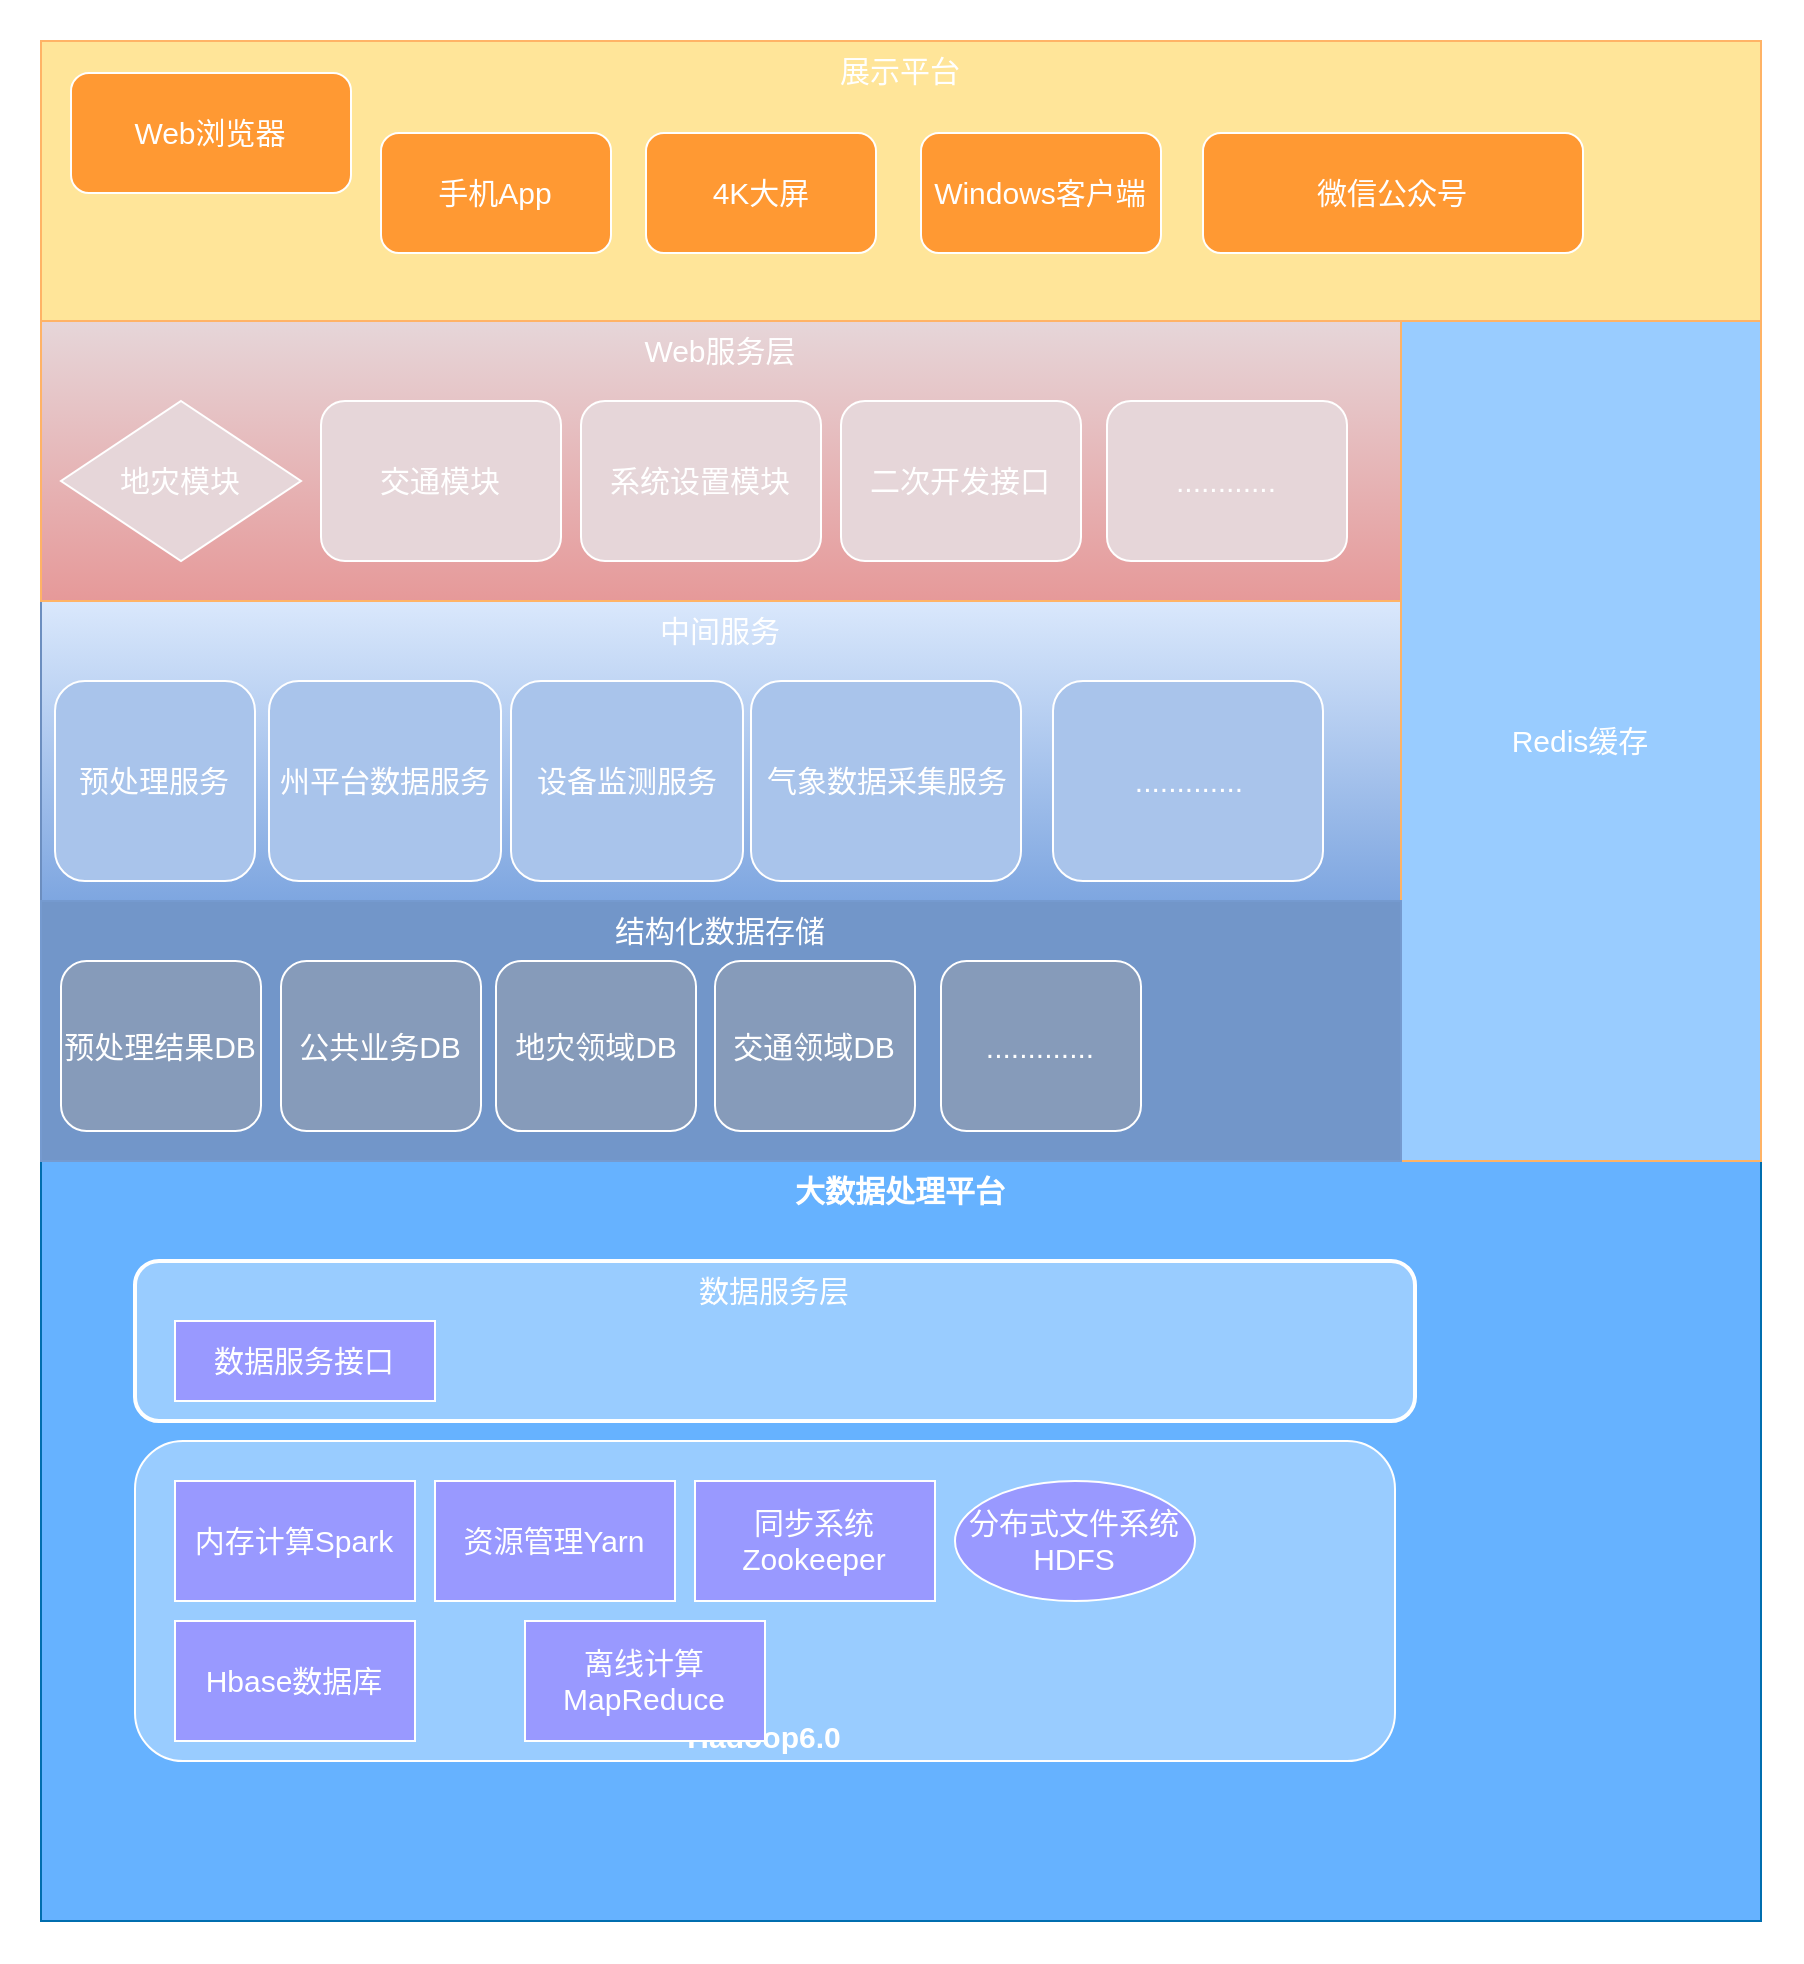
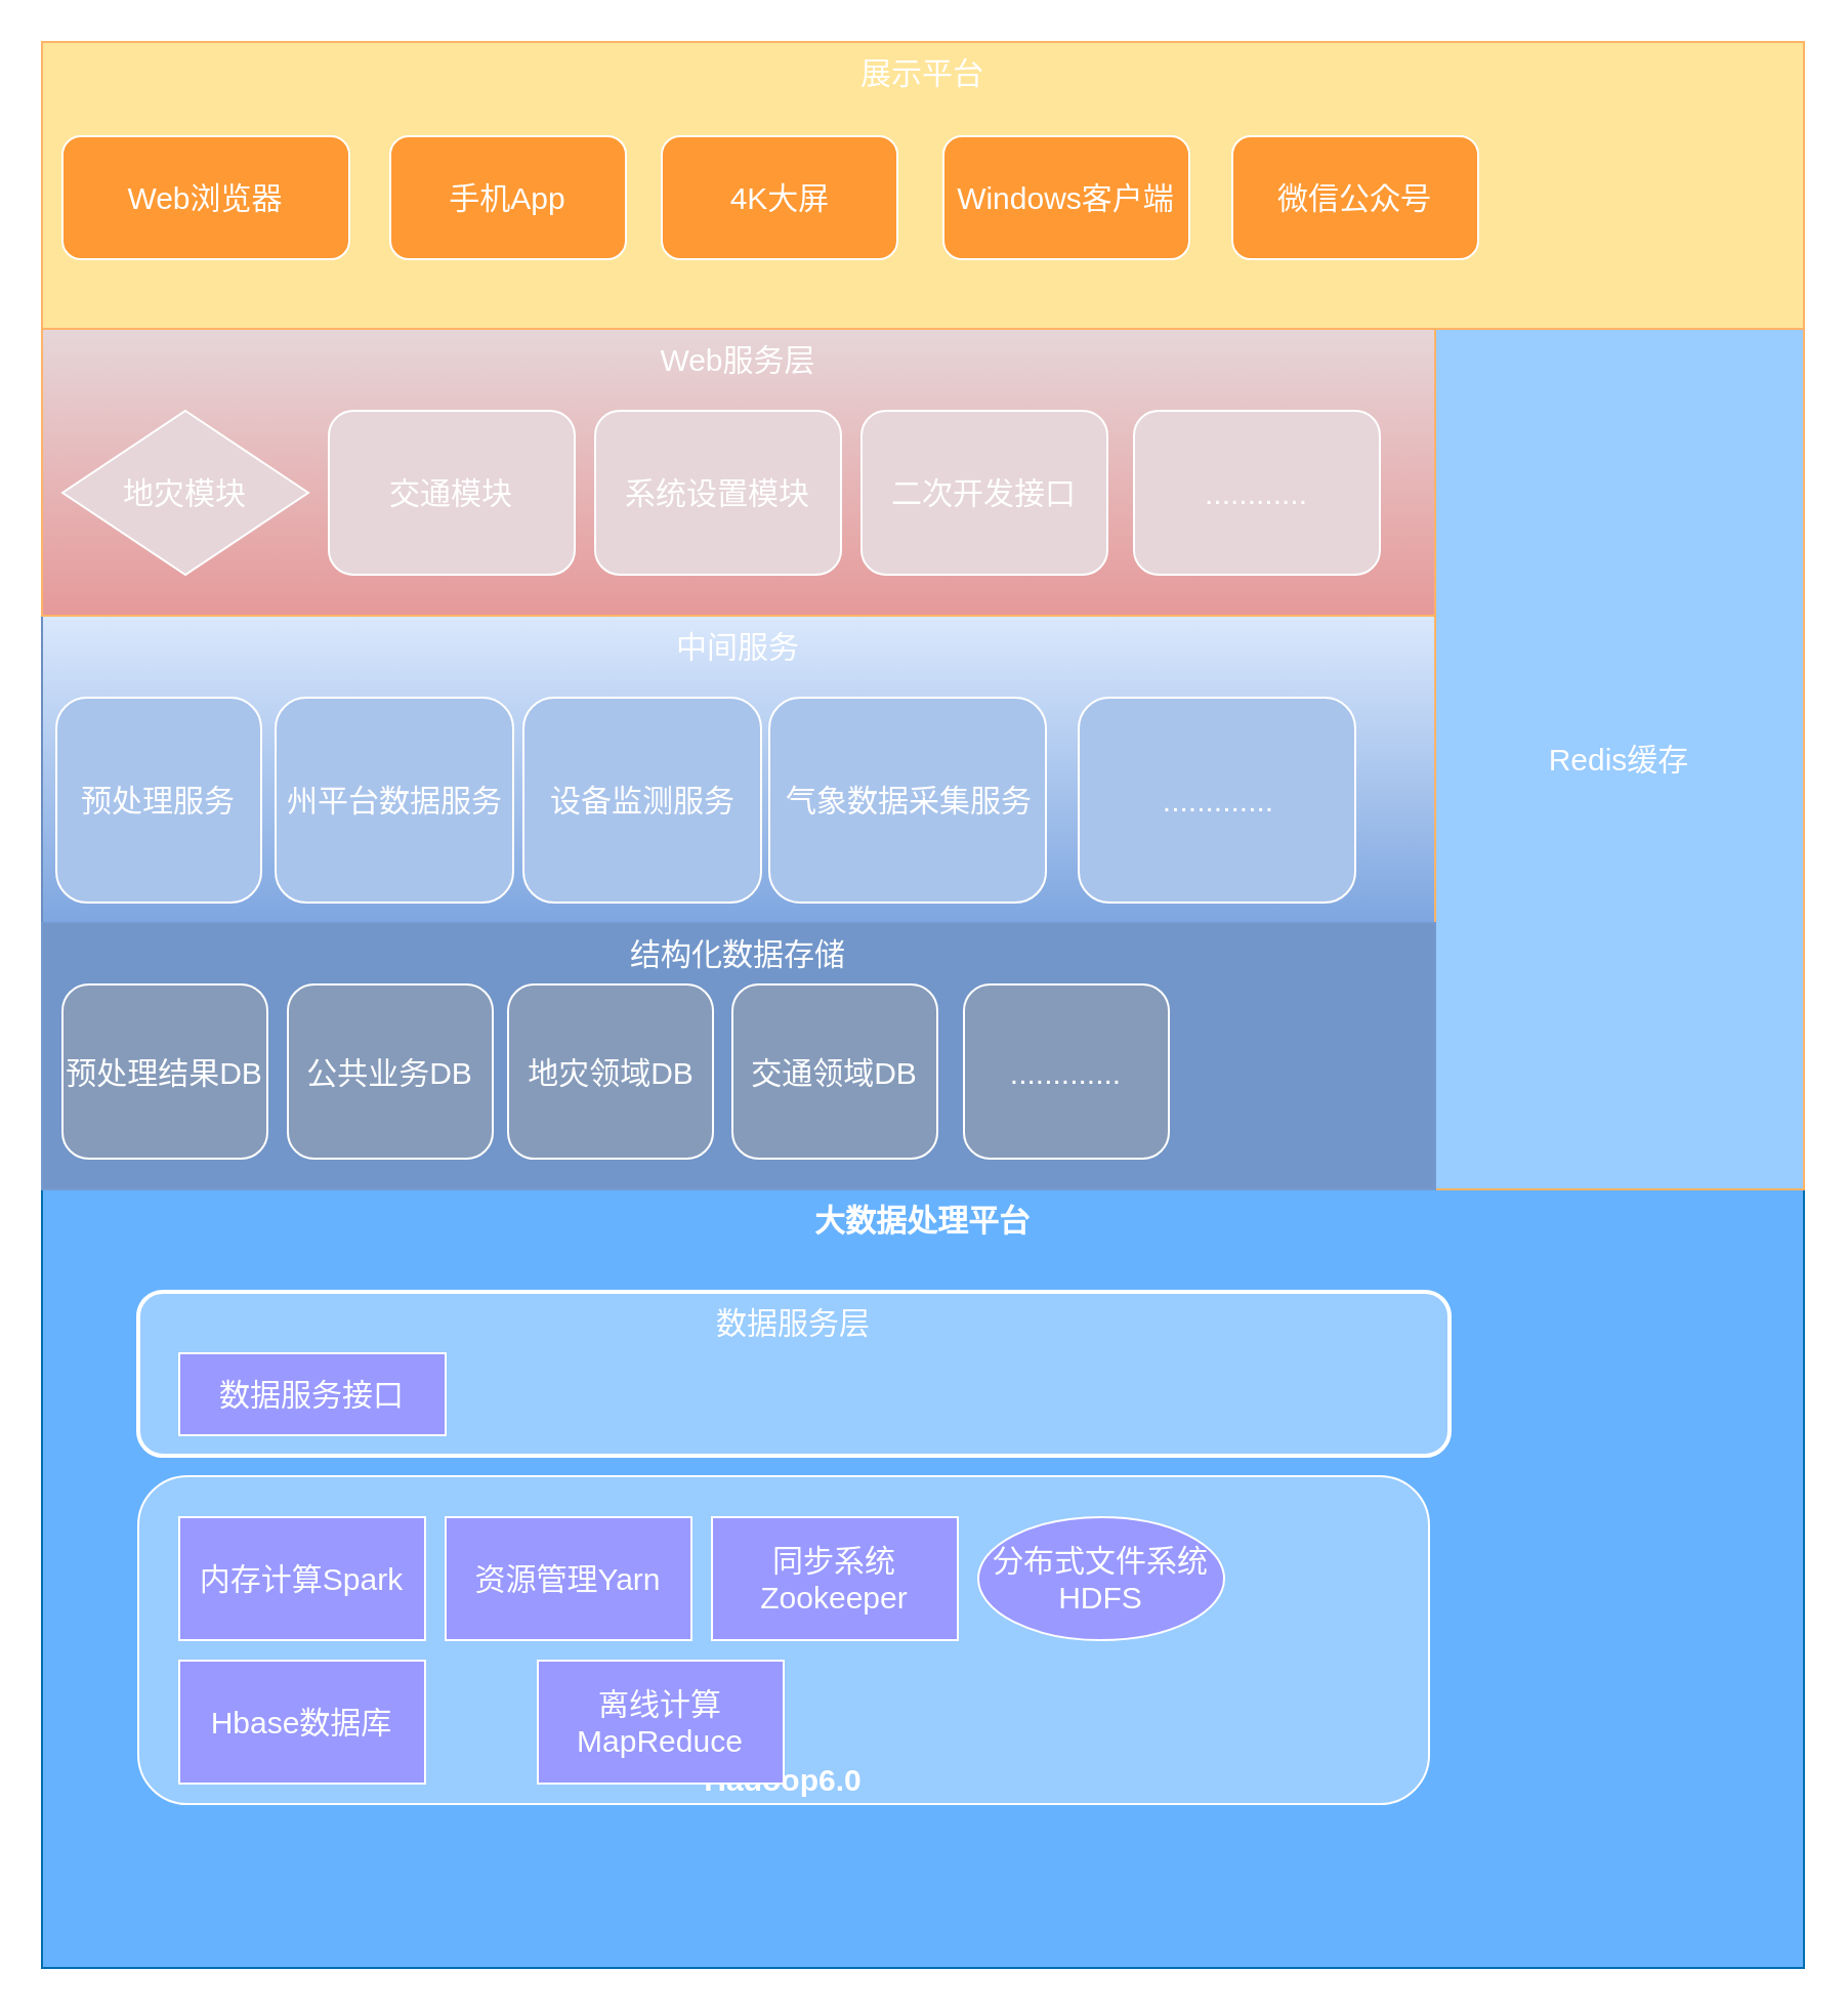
  <mxCell id="0" />
  <mxCell id="1" parent="0" />
  <mxCell id="2" value="大数据处理平台" style="rounded=0;whiteSpace=wrap;html=1;glass=0;comic=0;shadow=0;verticalAlign=top;fontStyle=1;fontSize=15;fillColor=#66B2FF;strokeColor=#006EAF;fontColor=#ffffff;" vertex="1" parent="1"><mxGeometry x="20" y="580" width="860" height="380" as="geometry" /></mxCell>
  <mxCell id="3" value="数据服务层" style="rounded=1;whiteSpace=wrap;html=1;shadow=0;glass=0;comic=0;fontSize=15;verticalAlign=top;fillColor=#99CCFF;fontColor=#FFFFFF;labelBorderColor=none;strokeColor=#FFFFFF;perimeterSpacing=0;strokeWidth=2;" vertex="1" parent="1"><mxGeometry x="67" y="630" width="640" height="80" as="geometry" /></mxCell>
  <mxCell id="4" value="Hadoop6.0" style="rounded=1;whiteSpace=wrap;html=1;shadow=0;glass=0;comic=0;fontSize=15;fontStyle=1;verticalAlign=bottom;fillColor=#99CCFF;fontColor=#FFFFFF;strokeColor=#FFFFFF;" vertex="1" parent="1"><mxGeometry x="67" y="720" width="630" height="160" as="geometry" /></mxCell>
  <mxCell id="5" value="内存计算Spark" style="rounded=0;whiteSpace=wrap;html=1;shadow=0;glass=0;comic=0;fillColor=#9999FF;fontSize=15;fontColor=#FFFFFF;strokeColor=#FFFFFF;" vertex="1" parent="1"><mxGeometry x="87" y="740" width="120" height="60" as="geometry" /></mxCell>
  <mxCell id="6" value="资源管理Yarn" style="rounded=0;whiteSpace=wrap;html=1;shadow=0;glass=0;comic=0;fillColor=#9999FF;fontSize=15;fontColor=#FFFFFF;strokeColor=#FFFFFF;" vertex="1" parent="1"><mxGeometry x="217" y="740" width="120" height="60" as="geometry" /></mxCell>
  <mxCell id="7" value="同步系统Zookeeper" style="rounded=0;whiteSpace=wrap;html=1;shadow=0;glass=0;comic=0;fillColor=#9999FF;fontSize=15;strokeColor=#FFFFFF;fontColor=#FFFFFF;" vertex="1" parent="1"><mxGeometry x="347" y="740" width="120" height="60" as="geometry" /></mxCell>
  <mxCell id="8" value="分布式文件系统HDFS" style="ellipse;whiteSpace=wrap;html=1;shadow=0;glass=0;comic=0;fillColor=#9999FF;fontSize=15;strokeColor=#FFFFFF;fontColor=#FFFFFF;" vertex="1" parent="1"><mxGeometry x="477" y="740" width="120" height="60" as="geometry" /></mxCell>
  <mxCell id="9" value="Hbase数据库" style="rounded=0;whiteSpace=wrap;html=1;shadow=0;glass=0;comic=0;fillColor=#9999FF;fontSize=15;fontColor=#FFFFFF;strokeColor=#FFFFFF;" vertex="1" parent="1"><mxGeometry x="87" y="810" width="120" height="60" as="geometry" /></mxCell>
  <mxCell id="10" value="中间服务" style="rounded=0;whiteSpace=wrap;html=1;shadow=0;glass=0;comic=0;fillColor=#dae8fc;fontSize=15;strokeColor=#6c8ebf;gradientColor=#7ea6e0;fontColor=#FFFFFF;verticalAlign=top;" vertex="1" parent="1"><mxGeometry x="20" y="300" width="680" height="150" as="geometry" /></mxCell>
  <mxCell id="11" value="数据服务接口" style="rounded=0;whiteSpace=wrap;html=1;shadow=0;glass=0;comic=0;fontSize=15;strokeColor=#FFFFFF;fillColor=#9999FF;fontColor=#FFFFFF;" vertex="1" parent="1"><mxGeometry x="87" y="660" width="130" height="40" as="geometry" /></mxCell>
  <mxCell id="12" value="离线计算MapReduce" style="rounded=0;whiteSpace=wrap;html=1;shadow=0;glass=0;comic=0;fillColor=#9999FF;fontSize=15;fontColor=#FFFFFF;strokeColor=#FFFFFF;" vertex="1" parent="1"><mxGeometry x="262" y="810" width="120" height="60" as="geometry" /></mxCell>
  <mxCell id="13" value="展示平台" style="rounded=0;whiteSpace=wrap;html=1;shadow=0;glass=0;comic=0;fillColor=#FFE599;fontSize=15;strokeColor=#FFB366;gradientColor=none;fontColor=#FFFFFF;verticalAlign=top;" vertex="1" parent="1"><mxGeometry x="20" y="20" width="860" height="140" as="geometry" /></mxCell>
- <mxCell id="14" value="Web浏览器" style="rounded=1;whiteSpace=wrap;html=1;shadow=0;glass=0;comic=0;strokeColor=#FFFFFF;fillColor=#FF9933;fontSize=15;fontColor=#FFFFFF;" vertex="1" parent="1"><mxGeometry x="35" y="36" width="140" height="60" as="geometry" /></mxCell>
+ <mxCell id="14" value="Web浏览器" style="rounded=1;whiteSpace=wrap;html=1;shadow=0;glass=0;comic=0;strokeColor=#FFFFFF;fillColor=#FF9933;fontSize=15;fontColor=#FFFFFF;" vertex="1" parent="1"><mxGeometry x="30" y="66" width="140" height="60" as="geometry" /></mxCell>
  <mxCell id="15" value="手机App" style="rounded=1;whiteSpace=wrap;html=1;shadow=0;glass=0;comic=0;strokeColor=#FFFFFF;fillColor=#FF9933;fontSize=15;fontColor=#FFFFFF;" vertex="1" parent="1"><mxGeometry x="190" y="66" width="115" height="60" as="geometry" /></mxCell>
  <mxCell id="16" value="4K大屏" style="rounded=1;whiteSpace=wrap;html=1;shadow=0;glass=0;comic=0;strokeColor=#FFFFFF;fillColor=#FF9933;fontSize=15;fontColor=#FFFFFF;" vertex="1" parent="1"><mxGeometry x="322.5" y="66" width="115" height="60" as="geometry" /></mxCell>
  <mxCell id="17" value="Windows客户端" style="rounded=1;whiteSpace=wrap;html=1;shadow=0;glass=0;comic=0;strokeColor=#FFFFFF;fillColor=#FF9933;fontSize=15;fontColor=#FFFFFF;" vertex="1" parent="1"><mxGeometry x="460" y="66" width="120" height="60" as="geometry" /></mxCell>
  <mxCell id="18" value="Web服务层" style="rounded=0;whiteSpace=wrap;html=1;shadow=0;glass=0;comic=0;strokeColor=#FFB366;fillColor=#E6D6D9;gradientColor=#E69999;fontSize=15;fontColor=#FFFFFF;verticalAlign=top;" vertex="1" parent="1"><mxGeometry x="20" y="160" width="680" height="140" as="geometry" /></mxCell>
- <mxCell id="19" value="微信公众号" style="rounded=1;whiteSpace=wrap;html=1;shadow=0;glass=0;comic=0;strokeColor=#FFFFFF;fillColor=#FF9933;fontSize=15;fontColor=#FFFFFF;" vertex="1" parent="1"><mxGeometry x="601" y="66" width="190" height="60" as="geometry" /></mxCell>
+ <mxCell id="19" value="微信公众号" style="rounded=1;whiteSpace=wrap;html=1;shadow=0;glass=0;comic=0;strokeColor=#FFFFFF;fillColor=#FF9933;fontSize=15;fontColor=#FFFFFF;" vertex="1" parent="1"><mxGeometry x="601" y="66" width="120" height="60" as="geometry" /></mxCell>
  <mxCell id="20" value="地灾模块" style="rhombus;whiteSpace=wrap;html=1;shadow=0;glass=0;comic=0;strokeColor=#FFFFFF;fillColor=#E6D6D9;gradientColor=none;fontSize=15;fontColor=#FFFFFF;" vertex="1" parent="1"><mxGeometry x="30" y="200" width="120" height="80" as="geometry" /></mxCell>
  <mxCell id="21" value="Redis缓存" style="rounded=0;whiteSpace=wrap;html=1;shadow=0;glass=0;comic=0;strokeColor=#FFB366;fillColor=#99CCFF;gradientColor=none;fontSize=15;fontColor=#FFFFFF;direction=south;gradientDirection=north;" vertex="1" parent="1"><mxGeometry x="700" y="160" width="180" height="420" as="geometry" /></mxCell>
  <mxCell id="22" value="预处理服务" style="rounded=1;whiteSpace=wrap;html=1;shadow=0;glass=0;comic=0;strokeColor=#FFFFFF;fillColor=#A9C4EB;gradientColor=none;fontSize=15;fontColor=#FFFFFF;" vertex="1" parent="1"><mxGeometry x="27" y="340" width="100" height="100" as="geometry" /></mxCell>
  <mxCell id="23" value="州平台数据服务" style="rounded=1;html=1;shadow=0;glass=0;comic=0;strokeColor=#FFFFFF;fillColor=#A9C4EB;gradientColor=none;fontSize=15;fontColor=#FFFFFF;align=center;textDirection=rtl;" vertex="1" parent="1"><mxGeometry x="134" y="340" width="116" height="100" as="geometry" /></mxCell>
  <mxCell id="24" value="设备监测服务" style="rounded=1;html=1;shadow=0;glass=0;comic=0;strokeColor=#FFFFFF;fillColor=#A9C4EB;gradientColor=none;fontSize=15;fontColor=#FFFFFF;align=center;textDirection=rtl;" vertex="1" parent="1"><mxGeometry x="255" y="340" width="116" height="100" as="geometry" /></mxCell>
  <mxCell id="25" value="气象数据采集服务" style="rounded=1;html=1;shadow=0;glass=0;comic=0;strokeColor=#FFFFFF;fillColor=#A9C4EB;gradientColor=none;fontSize=15;fontColor=#FFFFFF;align=center;textDirection=rtl;" vertex="1" parent="1"><mxGeometry x="375" y="340" width="135" height="100" as="geometry" /></mxCell>
  <mxCell id="26" value="交通模块" style="rounded=1;whiteSpace=wrap;html=1;shadow=0;glass=0;comic=0;strokeColor=#FFFFFF;fillColor=#E6D6D9;gradientColor=none;fontSize=15;fontColor=#FFFFFF;" vertex="1" parent="1"><mxGeometry x="160" y="200" width="120" height="80" as="geometry" /></mxCell>
  <mxCell id="27" value="系统设置模块" style="rounded=1;whiteSpace=wrap;html=1;shadow=0;glass=0;comic=0;strokeColor=#FFFFFF;fillColor=#E6D6D9;gradientColor=none;fontSize=15;fontColor=#FFFFFF;" vertex="1" parent="1"><mxGeometry x="290" y="200" width="120" height="80" as="geometry" /></mxCell>
  <mxCell id="28" value="二次开发接口" style="rounded=1;whiteSpace=wrap;html=1;shadow=0;glass=0;comic=0;strokeColor=#FFFFFF;fillColor=#E6D6D9;gradientColor=none;fontSize=15;fontColor=#FFFFFF;" vertex="1" parent="1"><mxGeometry x="420" y="200" width="120" height="80" as="geometry" /></mxCell>
  <mxCell id="29" value="结构化数据存储" style="rounded=0;whiteSpace=wrap;html=1;shadow=0;glass=0;comic=0;fillColor=#7296C9;fontSize=15;strokeColor=#759ACF;gradientColor=none;fontColor=#FFFFFF;verticalAlign=top;" vertex="1" parent="1"><mxGeometry x="20" y="450" width="680" height="130" as="geometry" /></mxCell>
  <mxCell id="30" value="公共业务DB" style="rounded=1;whiteSpace=wrap;html=1;shadow=0;glass=0;comic=0;strokeColor=#FFFFFF;fillColor=#869BBA;gradientColor=none;fontSize=15;fontColor=#FFFFFF;" vertex="1" parent="1"><mxGeometry x="140" y="480" width="100" height="85" as="geometry" /></mxCell>
  <mxCell id="31" value="预处理结果DB" style="rounded=1;whiteSpace=wrap;html=1;shadow=0;glass=0;comic=0;strokeColor=#FFFFFF;fillColor=#869BBA;gradientColor=none;fontSize=15;fontColor=#FFFFFF;" vertex="1" parent="1"><mxGeometry x="30" y="480" width="100" height="85" as="geometry" /></mxCell>
  <mxCell id="32" value="地灾领域DB" style="rounded=1;whiteSpace=wrap;html=1;shadow=0;glass=0;comic=0;strokeColor=#FFFFFF;fillColor=#869BBA;gradientColor=none;fontSize=15;fontColor=#FFFFFF;" vertex="1" parent="1"><mxGeometry x="247.5" y="480" width="100" height="85" as="geometry" /></mxCell>
  <mxCell id="33" value="交通领域DB" style="rounded=1;whiteSpace=wrap;html=1;shadow=0;glass=0;comic=0;strokeColor=#FFFFFF;fillColor=#869BBA;gradientColor=none;fontSize=15;fontColor=#FFFFFF;" vertex="1" parent="1"><mxGeometry x="357" y="480" width="100" height="85" as="geometry" /></mxCell>
  <mxCell id="34" value="............." style="rounded=1;html=1;shadow=0;glass=0;comic=0;strokeColor=#FFFFFF;fillColor=#A9C4EB;gradientColor=none;fontSize=15;fontColor=#FFFFFF;align=center;textDirection=rtl;" vertex="1" parent="1"><mxGeometry x="526" y="340" width="135" height="100" as="geometry" /></mxCell>
  <mxCell id="35" value="............." style="rounded=1;whiteSpace=wrap;html=1;shadow=0;glass=0;comic=0;strokeColor=#FFFFFF;fillColor=#869BBA;gradientColor=none;fontSize=15;fontColor=#FFFFFF;" vertex="1" parent="1"><mxGeometry x="470" y="480" width="100" height="85" as="geometry" /></mxCell>
  <mxCell id="36" value="............" style="rounded=1;whiteSpace=wrap;html=1;shadow=0;glass=0;comic=0;strokeColor=#FFFFFF;fillColor=#E6D6D9;gradientColor=none;fontSize=15;fontColor=#FFFFFF;" vertex="1" parent="1"><mxGeometry x="553" y="200" width="120" height="80" as="geometry" /></mxCell>
